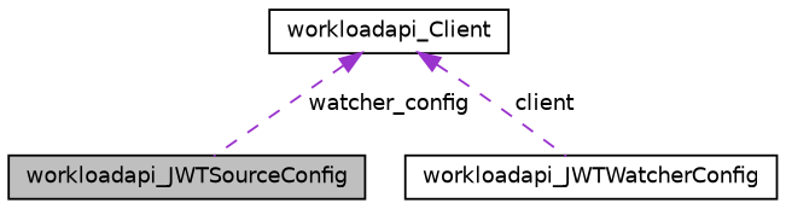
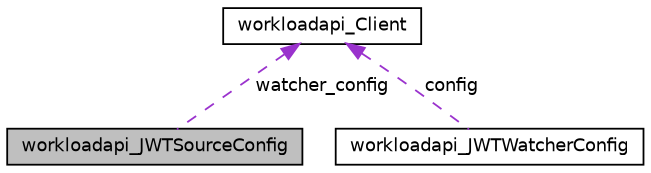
  digraph {
    node [color=black fillcolor=white fontname=Helvetica fontsize=10 shape=record style=filled]
    edge [color=darkorchid3 dir=back fontname=Helvetica fontsize=10 labelfontname=Helvetica labelfontsize=10 style=dashed]
    n1 [fillcolor=grey75 fontcolor=black height=0.2 label=workloadapi_JWTSourceConfig width=0.4]
    n2 [height=0.2 label=workloadapi_JWTWatcherConfig width=0.4]
    n3 [height=0.2 label=workloadapi_Client width=0.4]
    n3 -> n1 [label=" watcher_config"]
-   n3 -> n2 [label=" client"]
+   n3 -> n2 [label=" config"]
  }
